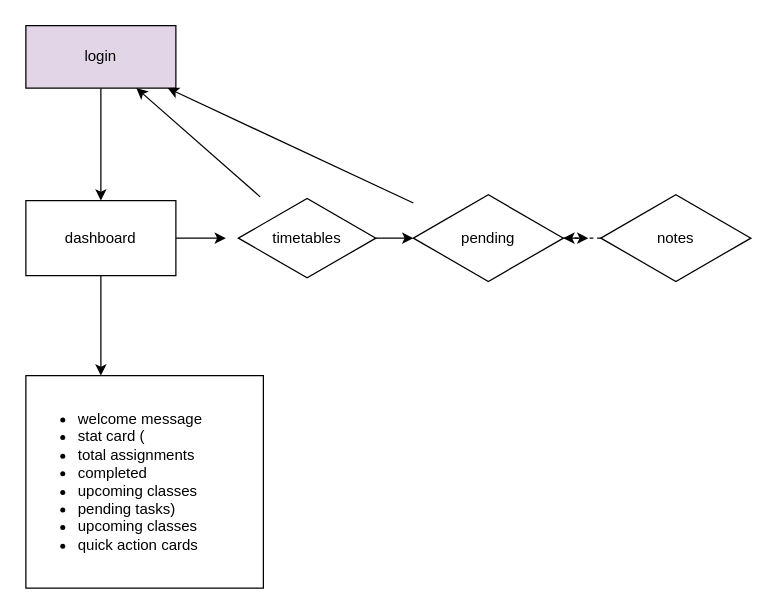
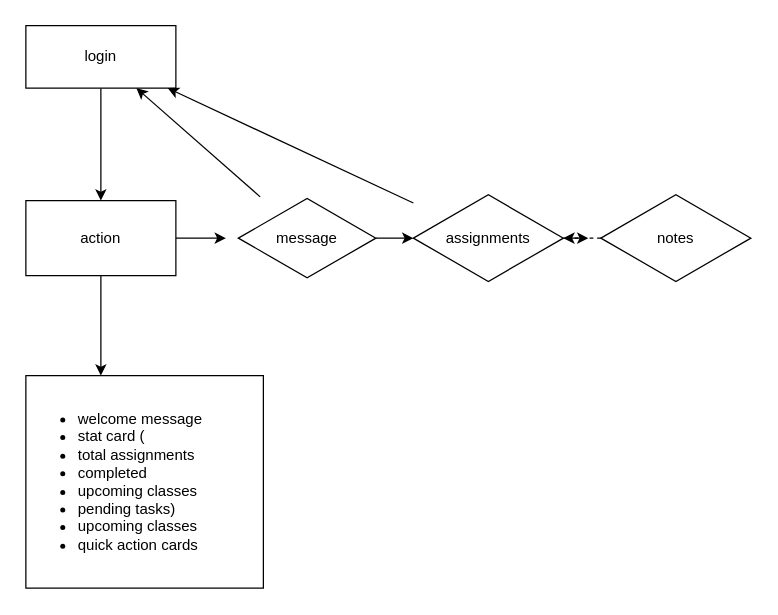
  <mxCell id="0" />
  <mxCell id="1" parent="0" />
  <mxCell id="2" style="edgeStyle=none;html=1;" edge="1" parent="1" source="4"><mxGeometry relative="1" as="geometry"><mxPoint x="180" y="190" as="targetPoint" /></mxGeometry></mxCell>
  <mxCell id="3" value="" style="edgeStyle=none;html=1;" edge="1" parent="1" source="4"><mxGeometry relative="1" as="geometry"><mxPoint x="80" y="300" as="targetPoint" /></mxGeometry></mxCell>
- <mxCell id="4" value="dashboard" style="rounded=0;whiteSpace=wrap;html=1;" vertex="1" parent="1"><mxGeometry x="20" y="160" width="120" height="60" as="geometry" /></mxCell>
+ <mxCell id="4" value="action" style="rounded=0;whiteSpace=wrap;html=1;" vertex="1" parent="1"><mxGeometry x="20" y="160" width="120" height="60" as="geometry" /></mxCell>
  <mxCell id="5" style="edgeStyle=none;html=1;" edge="1" parent="1" source="6"><mxGeometry relative="1" as="geometry"><mxPoint x="80" y="160" as="targetPoint" /></mxGeometry></mxCell>
- <mxCell id="6" value="login" style="rounded=0;whiteSpace=wrap;html=1;fillColor=#e1d5e7;" vertex="1" parent="1"><mxGeometry x="20" y="20" width="120" height="50" as="geometry" /></mxCell>
+ <mxCell id="6" value="login" style="rounded=0;whiteSpace=wrap;html=1;" vertex="1" parent="1"><mxGeometry x="20" y="20" width="120" height="50" as="geometry" /></mxCell>
  <mxCell id="7" value="" style="edgeStyle=none;html=1;" edge="1" parent="1"><mxGeometry relative="1" as="geometry"><mxPoint x="300" y="190" as="sourcePoint" /><mxPoint x="330" y="190" as="targetPoint" /></mxGeometry></mxCell>
  <mxCell id="8" value="" style="edgeStyle=none;html=1;" edge="1" parent="1"><mxGeometry relative="1" as="geometry"><mxPoint x="450" y="190" as="sourcePoint" /><mxPoint x="470" y="190" as="targetPoint" /></mxGeometry></mxCell>
  <mxCell id="9" value="&lt;ul&gt;&lt;li&gt;welcome message&lt;/li&gt;&lt;li&gt;stat card (&lt;/li&gt;&lt;li&gt;total assignments&lt;/li&gt;&lt;li&gt;completed&lt;/li&gt;&lt;li&gt;upcoming classes&lt;/li&gt;&lt;li&gt;pending tasks)&lt;/li&gt;&lt;li&gt;upcoming classes&lt;/li&gt;&lt;li&gt;quick action cards&lt;/li&gt;&lt;/ul&gt;" style="rounded=0;whiteSpace=wrap;html=1;align=left;" vertex="1" parent="1"><mxGeometry x="20" y="300" width="190" height="170" as="geometry" /></mxCell>
  <mxCell id="10" value="" style="edgeStyle=none;html=1;" edge="1" parent="1" source="11" target="6"><mxGeometry relative="1" as="geometry" /></mxCell>
- <mxCell id="11" value="timetables" style="html=1;whiteSpace=wrap;aspect=fixed;shape=isoRectangle;" vertex="1" parent="1"><mxGeometry x="190" y="157" width="110" height="66" as="geometry" /></mxCell>
+ <mxCell id="11" value="message" style="html=1;whiteSpace=wrap;aspect=fixed;shape=isoRectangle;" vertex="1" parent="1"><mxGeometry x="190" y="157" width="110" height="66" as="geometry" /></mxCell>
  <mxCell id="12" value="" style="edgeStyle=none;html=1;" edge="1" parent="1" source="13" target="6"><mxGeometry relative="1" as="geometry" /></mxCell>
- <mxCell id="13" value="pending" style="html=1;whiteSpace=wrap;aspect=fixed;shape=isoRectangle;" vertex="1" parent="1"><mxGeometry x="330" y="154" width="120" height="72" as="geometry" /></mxCell>
+ <mxCell id="13" value="assignments" style="html=1;whiteSpace=wrap;aspect=fixed;shape=isoRectangle;" vertex="1" parent="1"><mxGeometry x="330" y="154" width="120" height="72" as="geometry" /></mxCell>
  <mxCell id="14" value="" style="edgeStyle=none;html=1;dashed=1;" edge="1" parent="1" source="15" target="13"><mxGeometry relative="1" as="geometry" /></mxCell>
  <mxCell id="15" value="notes" style="html=1;whiteSpace=wrap;aspect=fixed;shape=isoRectangle;" vertex="1" parent="1"><mxGeometry x="480" y="154" width="120" height="72" as="geometry" /></mxCell>
